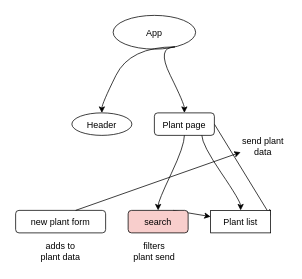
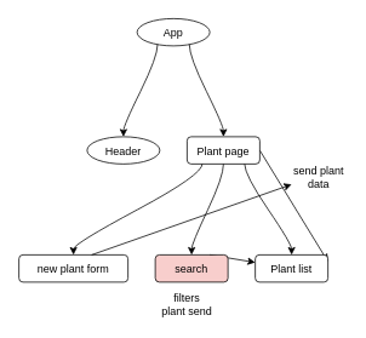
  <mxCell id="0" />
  <mxCell id="1" parent="0" />
  <mxCell id="2" style="edgeStyle=none;html=1;exitX=1;exitY=0.5;exitDx=0;exitDy=0;entryX=1;entryY=0.25;entryDx=0;entryDy=0;" edge="1" parent="1" source="6" target="13"><mxGeometry relative="1" as="geometry" /></mxCell>
- <mxCell id="3" value="App" style="ellipse" vertex="1" parent="1"><mxGeometry x="150" y="20" width="110" height="45" as="geometry" /></mxCell>
+ <mxCell id="3" value="App" style="ellipse" vertex="1" parent="1"><mxGeometry x="150" y="20" width="80" height="30" as="geometry" /></mxCell>
  <mxCell id="4" value="Header" style="ellipse;" vertex="1" parent="1"><mxGeometry x="95" y="150" width="80" height="30" as="geometry" /></mxCell>
  <mxCell id="5" value="" style="curved=1;noEdgeStyle=1;orthogonal=1;" edge="1" source="3" target="4" parent="1"><mxGeometry relative="1" as="geometry"><Array as="points"><mxPoint x="172.5" y="62" /><mxPoint x="135" y="138" /></Array></mxGeometry></mxCell>
  <mxCell id="6" value="Plant page" style="rounded=1;" vertex="1" parent="1"><mxGeometry x="205" y="150" width="80" height="30" as="geometry" /></mxCell>
  <mxCell id="7" value="" style="curved=1;noEdgeStyle=1;orthogonal=1;" edge="1" source="3" target="6" parent="1"><mxGeometry relative="1" as="geometry"><Array as="points"><mxPoint x="207.5" y="62" /><mxPoint x="245" y="138" /></Array></mxGeometry></mxCell>
  <mxCell id="8" value="new plant form" style="rounded=1;" vertex="1" parent="1"><mxGeometry x="20" y="280" width="120" height="30" as="geometry" /></mxCell>
+ <mxCell id="9" value="" style="curved=1;noEdgeStyle=1;orthogonal=1;" edge="1" source="6" target="8" parent="1"><mxGeometry relative="1" as="geometry"><Array as="points"><mxPoint x="221.667" y="192" /><mxPoint x="80" y="268" /></Array></mxGeometry></mxCell>
  <mxCell id="10" style="edgeStyle=none;html=1;exitX=0.75;exitY=0;exitDx=0;exitDy=0;" edge="1" parent="1" source="11" target="13"><mxGeometry relative="1" as="geometry" /></mxCell>
  <mxCell id="11" value="search" style="rounded=1;fillColor=#f8cecc;" vertex="1" parent="1"><mxGeometry x="170" y="280" width="80" height="30" as="geometry" /></mxCell>
  <mxCell id="12" value="" style="curved=1;noEdgeStyle=1;orthogonal=1;" edge="1" source="6" target="11" parent="1"><mxGeometry relative="1" as="geometry"><Array as="points"><mxPoint x="245" y="194" /><mxPoint x="210" y="268" /></Array></mxGeometry></mxCell>
- <mxCell id="13" value="Plant list" style="rounded=0;" vertex="1" parent="1"><mxGeometry x="280" y="280" width="80" height="30" as="geometry" /></mxCell>
+ <mxCell id="13" value="Plant list" style="rounded=1;" vertex="1" parent="1"><mxGeometry x="280" y="280" width="80" height="30" as="geometry" /></mxCell>
  <mxCell id="14" value="" style="curved=1;noEdgeStyle=1;orthogonal=1;" edge="1" source="6" target="13" parent="1"><mxGeometry relative="1" as="geometry"><Array as="points"><mxPoint x="268.333" y="192" /><mxPoint x="320" y="268" /></Array></mxGeometry></mxCell>
  <mxCell id="15" value="send plant data" style="text;strokeColor=none;align=center;fillColor=none;html=1;verticalAlign=middle;whiteSpace=wrap;rounded=0;" vertex="1" parent="1"><mxGeometry x="320" y="180" width="60" height="30" as="geometry" /></mxCell>
  <mxCell id="16" value="filters plant send" style="text;strokeColor=none;align=center;fillColor=none;html=1;verticalAlign=middle;whiteSpace=wrap;rounded=0;" vertex="1" parent="1"><mxGeometry x="175" y="320" width="60" height="30" as="geometry" /></mxCell>
  <mxCell id="17" style="edgeStyle=none;html=1;exitX=0.75;exitY=0;exitDx=0;exitDy=0;entryX=0;entryY=0.75;entryDx=0;entryDy=0;" edge="1" parent="1" target="15"><mxGeometry relative="1" as="geometry"><mxPoint x="100" y="280" as="sourcePoint" /><mxPoint x="190" y="202.5" as="targetPoint" /></mxGeometry></mxCell>
- <mxCell id="18" value="adds to plant data" style="text;strokeColor=none;align=center;fillColor=none;html=1;verticalAlign=middle;whiteSpace=wrap;rounded=0;" vertex="1" parent="1"><mxGeometry x="50" y="320" width="60" height="30" as="geometry" /></mxCell>
